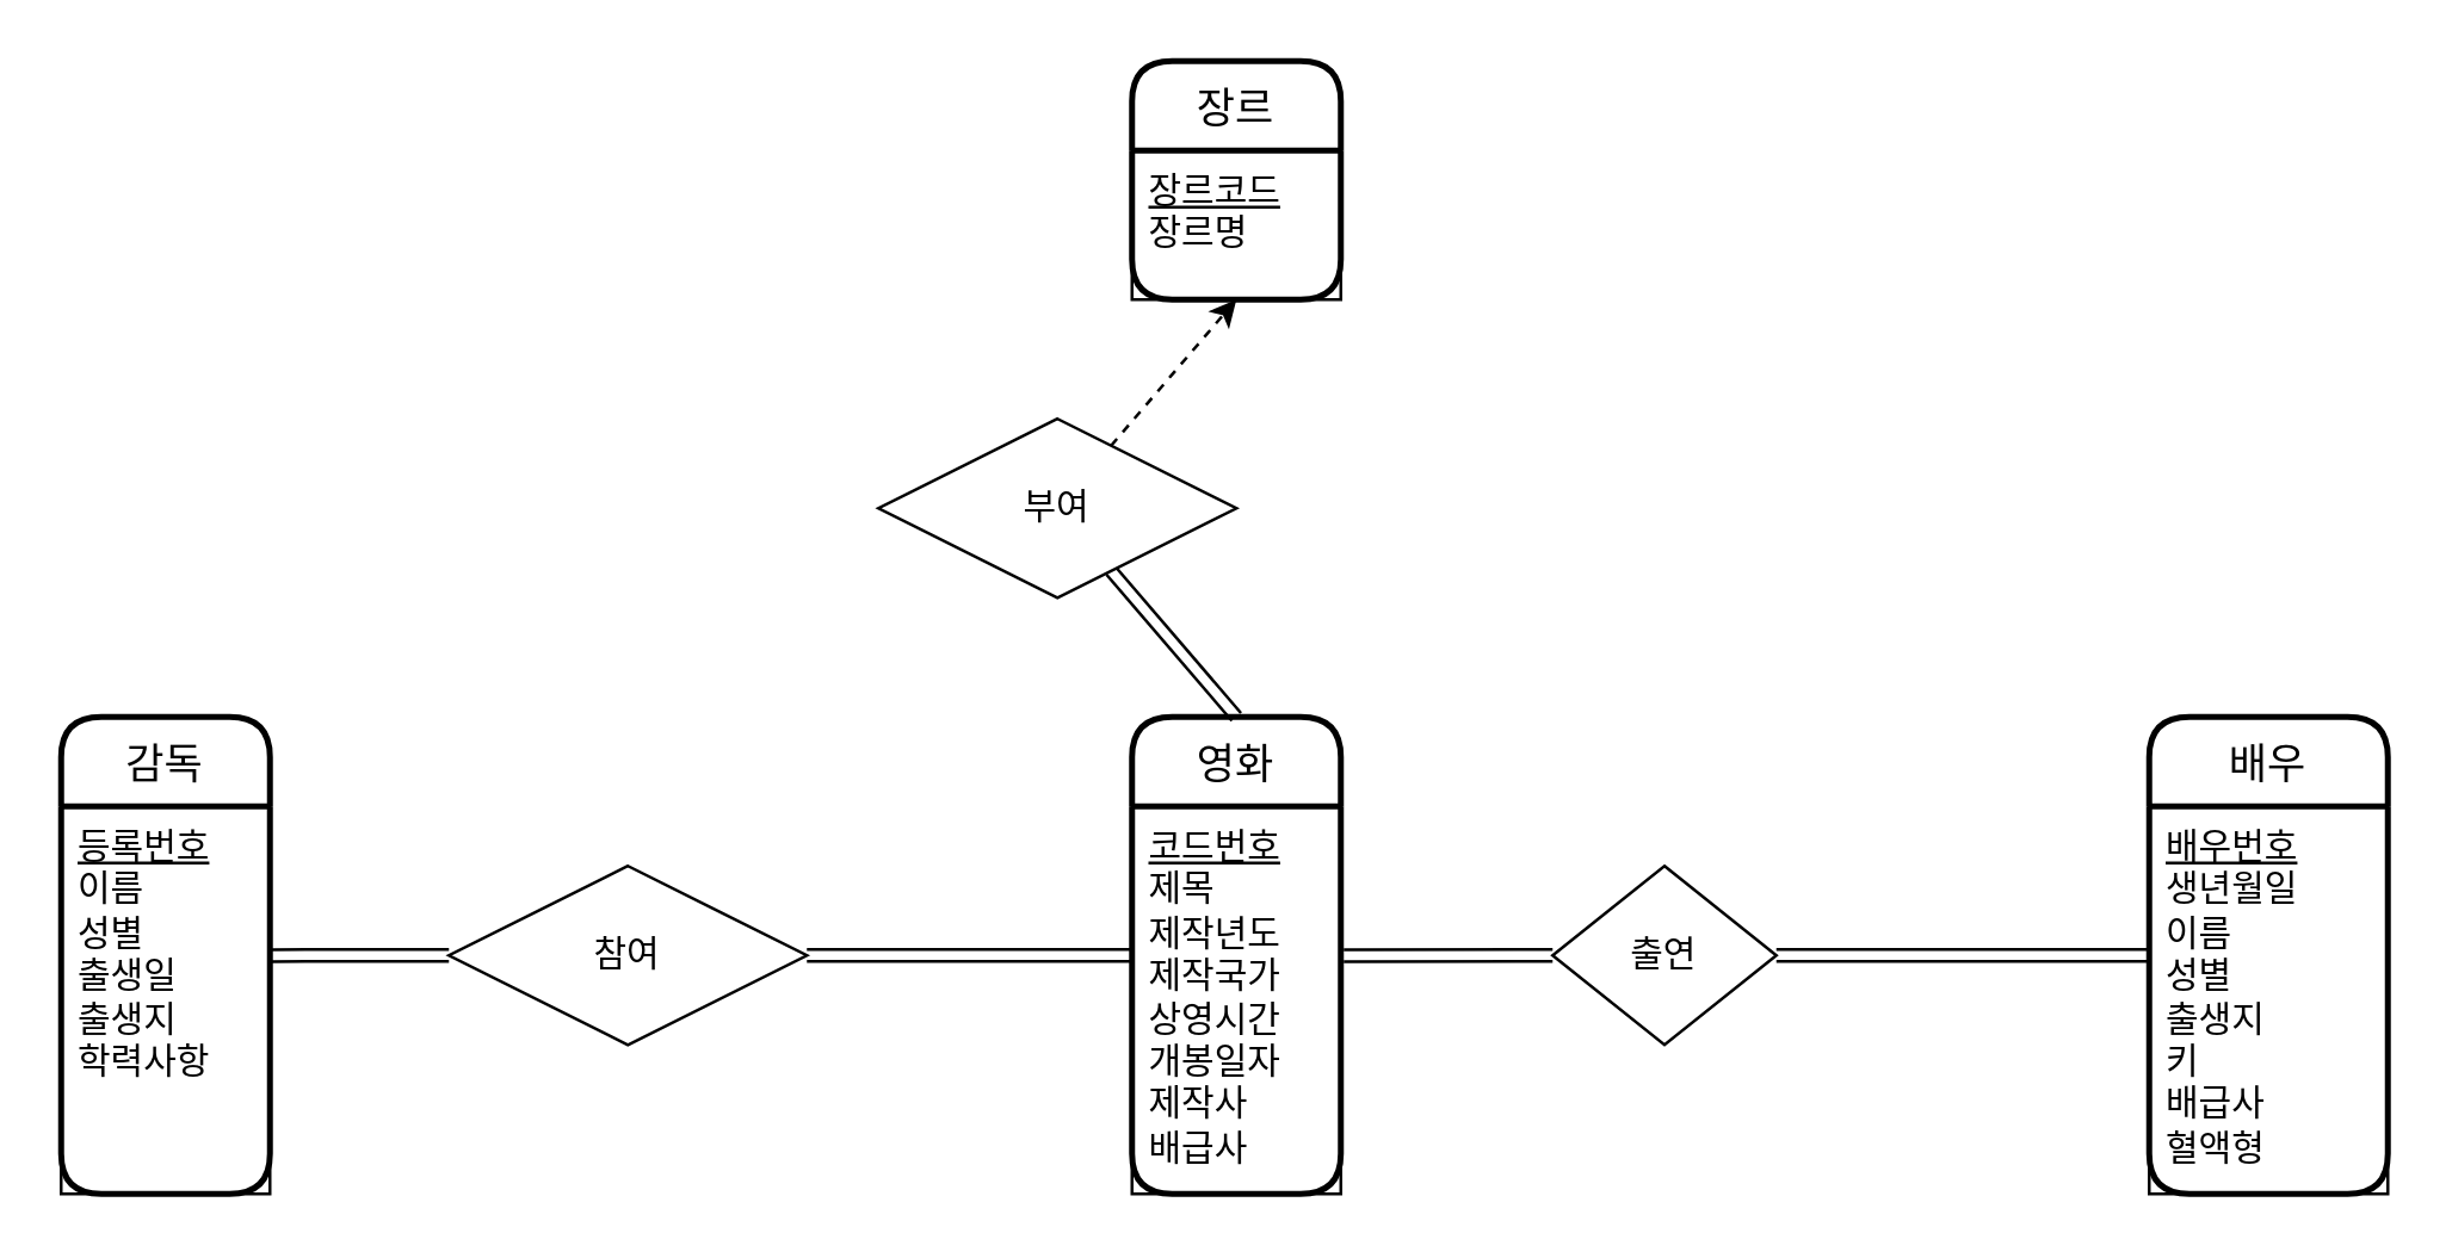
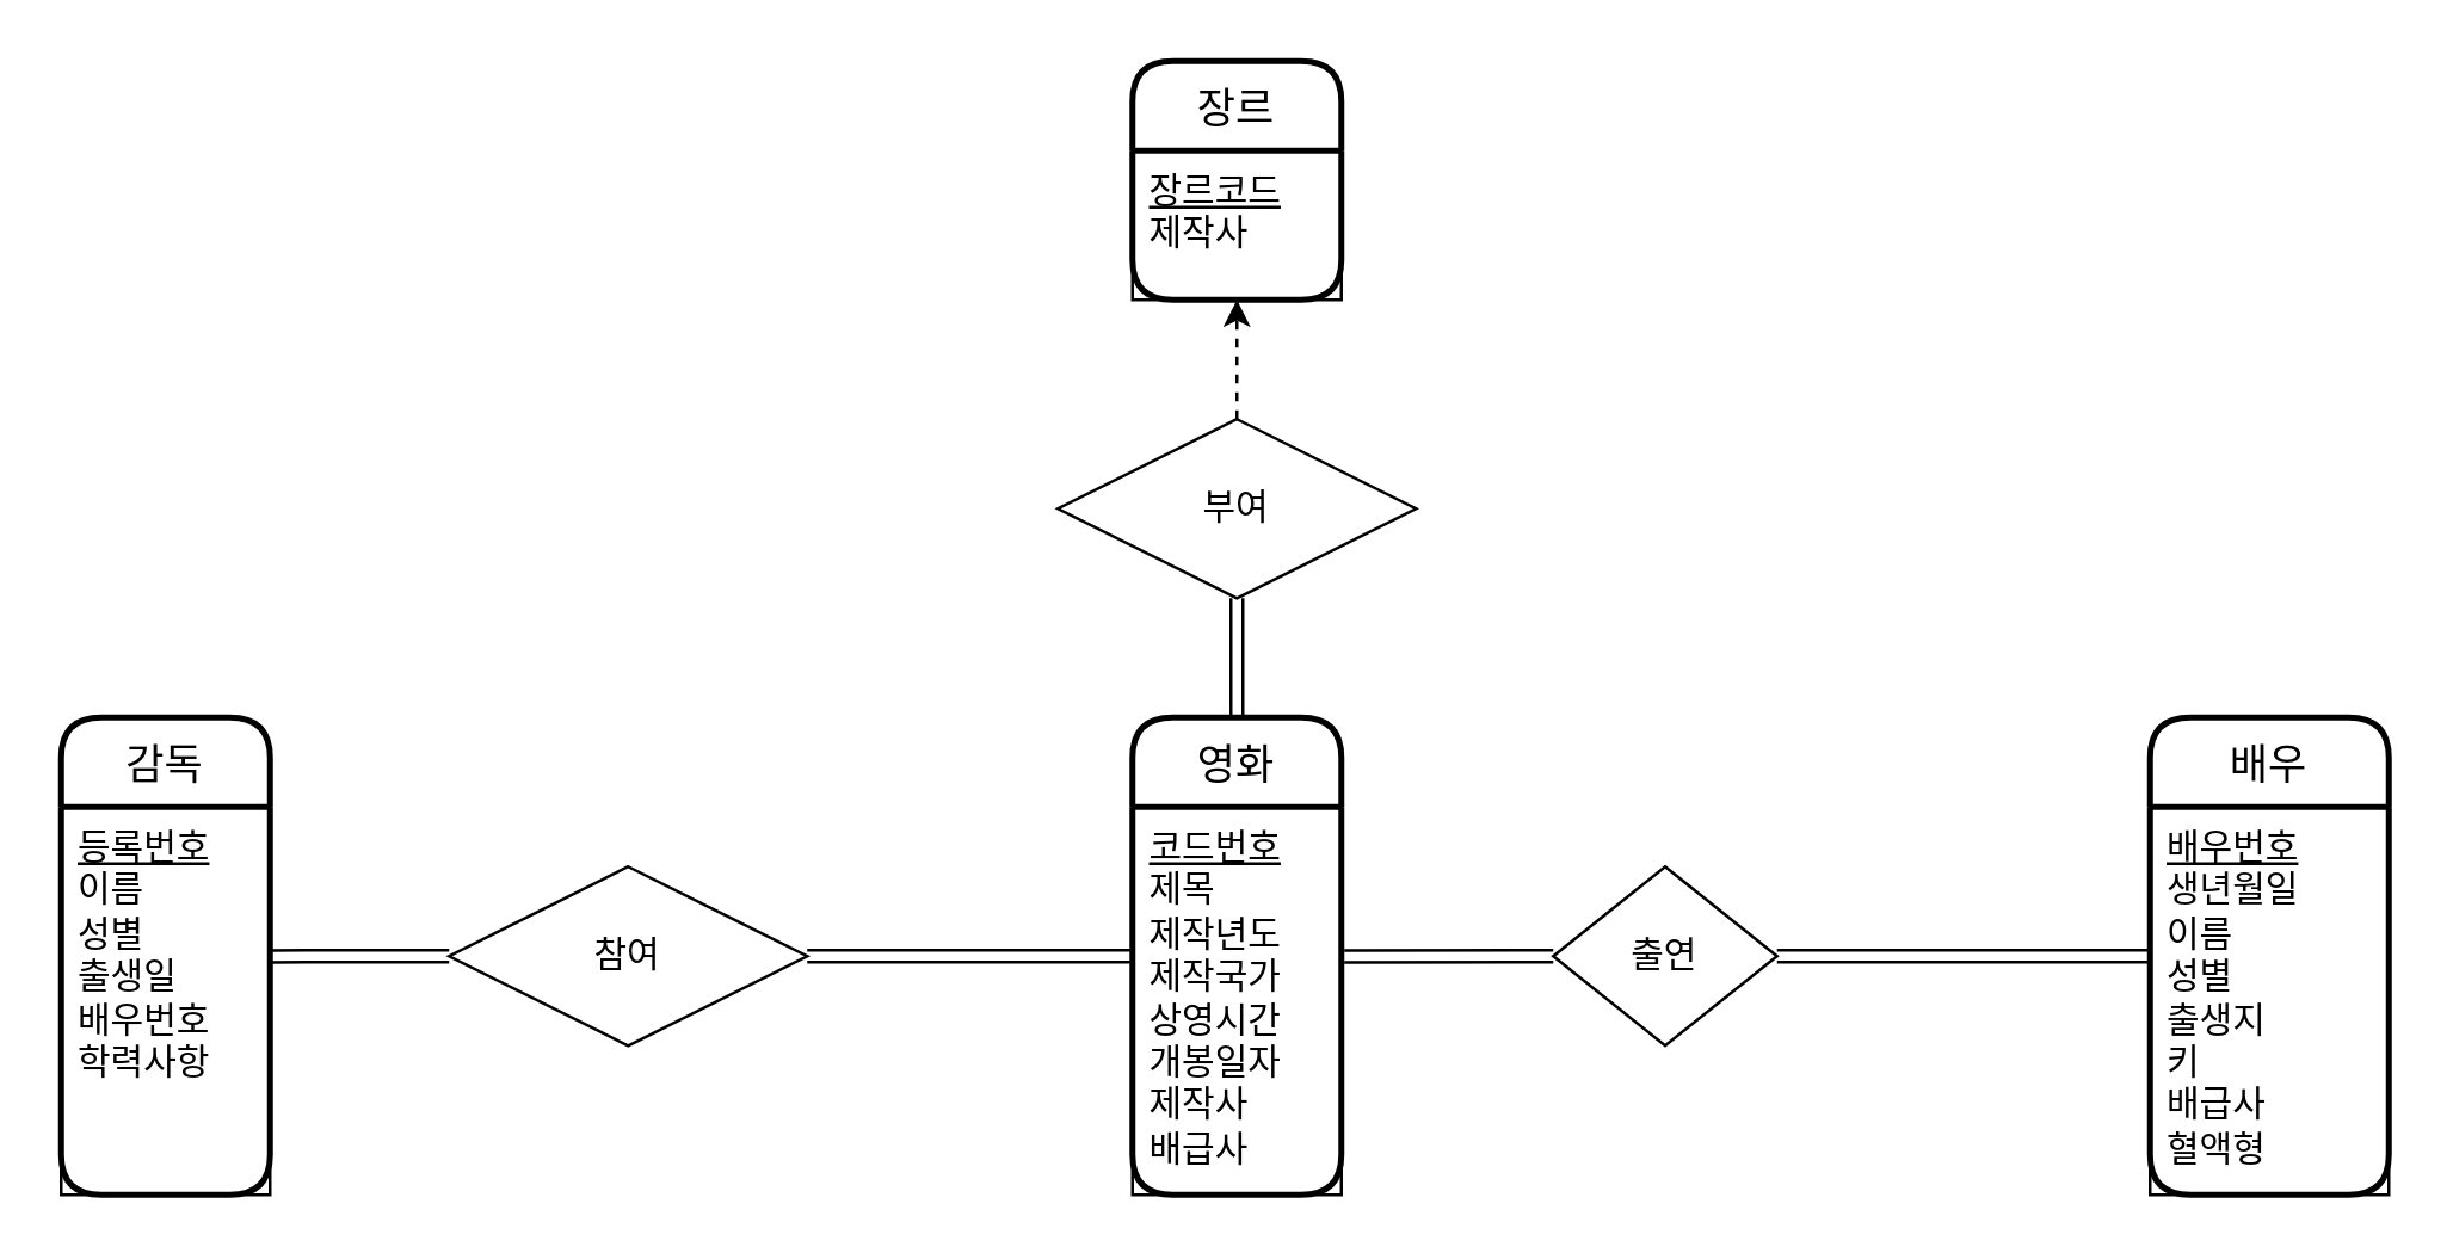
  <mxCell id="0" />
  <mxCell id="1" parent="0" />
  <mxCell id="2" value="영화" style="swimlane;childLayout=stackLayout;horizontal=1;startSize=30;horizontalStack=0;rounded=1;fontSize=14;fontStyle=0;strokeWidth=2;resizeParent=0;resizeLast=1;shadow=0;dashed=0;align=center;" vertex="1" parent="1"><mxGeometry x="379" y="240" width="70" height="160" as="geometry" /></mxCell>
  <mxCell id="3" value="&lt;u&gt;코드번호&lt;/u&gt;&lt;br&gt;제목&lt;br&gt;제작년도&lt;br&gt;제작국가&lt;br&gt;상영시간&lt;br&gt;개봉일자&lt;br&gt;제작사&lt;br&gt;배급사" style="align=left;fillColor=none;spacingLeft=4;fontSize=12;verticalAlign=top;resizable=0;rotatable=0;part=1;fontStyle=0;html=1;" vertex="1" parent="2"><mxGeometry y="30" width="70" height="130" as="geometry" /></mxCell>
  <mxCell id="4" value="감독" style="swimlane;childLayout=stackLayout;horizontal=1;startSize=30;horizontalStack=0;rounded=1;fontSize=14;fontStyle=0;strokeWidth=2;resizeParent=0;resizeLast=1;shadow=0;dashed=0;align=center;" vertex="1" parent="1"><mxGeometry x="20" y="240" width="70" height="160" as="geometry" /></mxCell>
- <mxCell id="5" value="&lt;u&gt;등록번호&lt;/u&gt;&lt;br&gt;이름&lt;br&gt;성별&lt;br&gt;출생일&lt;br&gt;출생지&lt;br&gt;학력사항" style="align=left;fillColor=none;spacingLeft=4;fontSize=12;verticalAlign=top;resizable=0;rotatable=0;part=1;fontStyle=0;html=1;" vertex="1" parent="4"><mxGeometry y="30" width="70" height="130" as="geometry" /></mxCell>
+ <mxCell id="5" value="&lt;u&gt;등록번호&lt;/u&gt;&lt;br&gt;이름&lt;br&gt;성별&lt;br&gt;출생일&lt;br&gt;배우번호&lt;br&gt;학력사항" style="align=left;fillColor=none;spacingLeft=4;fontSize=12;verticalAlign=top;resizable=0;rotatable=0;part=1;fontStyle=0;html=1;" vertex="1" parent="4"><mxGeometry y="30" width="70" height="130" as="geometry" /></mxCell>
  <mxCell id="6" value="배우" style="swimlane;childLayout=stackLayout;horizontal=1;startSize=30;horizontalStack=0;rounded=1;fontSize=14;fontStyle=0;strokeWidth=2;resizeParent=0;resizeLast=1;shadow=0;dashed=0;align=center;" vertex="1" parent="1"><mxGeometry x="720" y="240" width="80" height="160" as="geometry" /></mxCell>
  <mxCell id="7" value="&lt;u&gt;배우번호&lt;br&gt;&lt;/u&gt;생년월일&lt;br&gt;이름&lt;br&gt;성별&lt;br&gt;출생지&lt;br&gt;키&lt;br&gt;배급사&lt;br&gt;혈액형" style="align=left;fillColor=none;spacingLeft=4;fontSize=12;verticalAlign=top;resizable=0;rotatable=0;part=1;fontStyle=0;html=1;" vertex="1" parent="6"><mxGeometry y="30" width="80" height="130" as="geometry" /></mxCell>
  <mxCell id="8" style="rounded=0;orthogonalLoop=1;jettySize=auto;html=1;exitX=0;exitY=0.5;exitDx=0;exitDy=0;entryX=1;entryY=0.385;entryDx=0;entryDy=0;entryPerimeter=0;endArrow=none;endFill=0;startArrow=none;startFill=0;shape=link;" edge="1" parent="1" source="10" target="5"><mxGeometry relative="1" as="geometry" /></mxCell>
  <mxCell id="9" style="edgeStyle=none;rounded=0;orthogonalLoop=1;jettySize=auto;html=1;entryX=0;entryY=0.5;entryDx=0;entryDy=0;startArrow=none;startFill=0;endArrow=none;endFill=0;shape=link;" edge="1" parent="1" source="10" target="2"><mxGeometry relative="1" as="geometry" /></mxCell>
  <mxCell id="10" value="참여" style="shape=rhombus;perimeter=rhombusPerimeter;whiteSpace=wrap;html=1;align=center;strokeColor=#000000;" vertex="1" parent="1"><mxGeometry x="150" y="290" width="120" height="60" as="geometry" /></mxCell>
  <mxCell id="11" style="edgeStyle=none;rounded=0;orthogonalLoop=1;jettySize=auto;html=1;exitX=0;exitY=0.5;exitDx=0;exitDy=0;entryX=1.014;entryY=0.385;entryDx=0;entryDy=0;entryPerimeter=0;startArrow=none;startFill=0;endArrow=none;endFill=0;shape=link;" edge="1" parent="1" source="13" target="3"><mxGeometry relative="1" as="geometry" /></mxCell>
  <mxCell id="12" style="edgeStyle=none;rounded=0;orthogonalLoop=1;jettySize=auto;html=1;entryX=0;entryY=0.5;entryDx=0;entryDy=0;startArrow=none;startFill=0;endArrow=none;endFill=0;shape=link;" edge="1" parent="1" source="13" target="6"><mxGeometry relative="1" as="geometry" /></mxCell>
  <mxCell id="13" value="출연" style="shape=rhombus;perimeter=rhombusPerimeter;whiteSpace=wrap;html=1;align=center;strokeColor=#000000;" vertex="1" parent="1"><mxGeometry x="520" y="290" width="75" height="60" as="geometry" /></mxCell>
  <mxCell id="14" value="장르" style="swimlane;childLayout=stackLayout;horizontal=1;startSize=30;horizontalStack=0;rounded=1;fontSize=14;fontStyle=0;strokeWidth=2;resizeParent=0;resizeLast=1;shadow=0;dashed=0;align=center;" vertex="1" parent="1"><mxGeometry x="379" y="20" width="70" height="80" as="geometry" /></mxCell>
- <mxCell id="15" value="&lt;u&gt;장르코드&lt;/u&gt;&lt;br&gt;장르명" style="align=left;fillColor=none;spacingLeft=4;fontSize=12;verticalAlign=top;resizable=0;rotatable=0;part=1;fontStyle=0;html=1;" vertex="1" parent="14"><mxGeometry y="30" width="70" height="50" as="geometry" /></mxCell>
+ <mxCell id="15" value="&lt;u&gt;장르코드&lt;/u&gt;&lt;br&gt;제작사" style="align=left;fillColor=none;spacingLeft=4;fontSize=12;verticalAlign=top;resizable=0;rotatable=0;part=1;fontStyle=0;html=1;" vertex="1" parent="14"><mxGeometry y="30" width="70" height="50" as="geometry" /></mxCell>
  <mxCell id="16" style="edgeStyle=none;rounded=0;orthogonalLoop=1;jettySize=auto;html=1;entryX=0.5;entryY=0;entryDx=0;entryDy=0;startArrow=none;startFill=0;endArrow=none;endFill=0;shape=link;" edge="1" parent="1" source="18" target="2"><mxGeometry relative="1" as="geometry" /></mxCell>
  <mxCell id="17" style="edgeStyle=none;rounded=0;orthogonalLoop=1;jettySize=auto;html=1;entryX=0.5;entryY=1;entryDx=0;entryDy=0;startArrow=none;startFill=0;endArrow=classic;endFill=1;dashed=1;" edge="1" parent="1" source="18" target="15"><mxGeometry relative="1" as="geometry" /></mxCell>
- <mxCell id="18" value="부여" style="shape=rhombus;perimeter=rhombusPerimeter;whiteSpace=wrap;html=1;align=center;strokeColor=#000000;" vertex="1" parent="1"><mxGeometry x="294" y="140" width="120" height="60" as="geometry" /></mxCell>
+ <mxCell id="18" value="부여" style="shape=rhombus;perimeter=rhombusPerimeter;whiteSpace=wrap;html=1;align=center;strokeColor=#000000;" vertex="1" parent="1"><mxGeometry x="354" y="140" width="120" height="60" as="geometry" /></mxCell>
